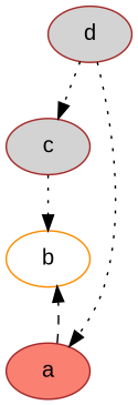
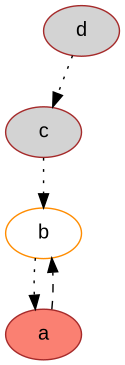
  digraph {
    fontname="Liberation Sans"
    node [color=brown fillcolor=lightgrey fontname="Liberation Sans" fontsize=14 style=filled]
    edge [dir=forward fontname="Liberation Sans" fontsize=12 labeldistance=1.5 style=dotted]
    b [color=darkorange fillcolor=white]
    c
    a [fillcolor=salmon]
    d
-   d -> a
+   b -> a
    c -> b
    a -> b [style=dashed]
    d -> c
  }
